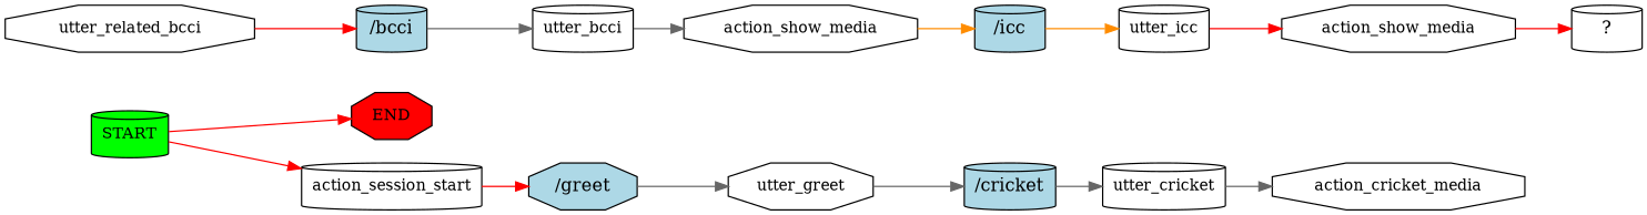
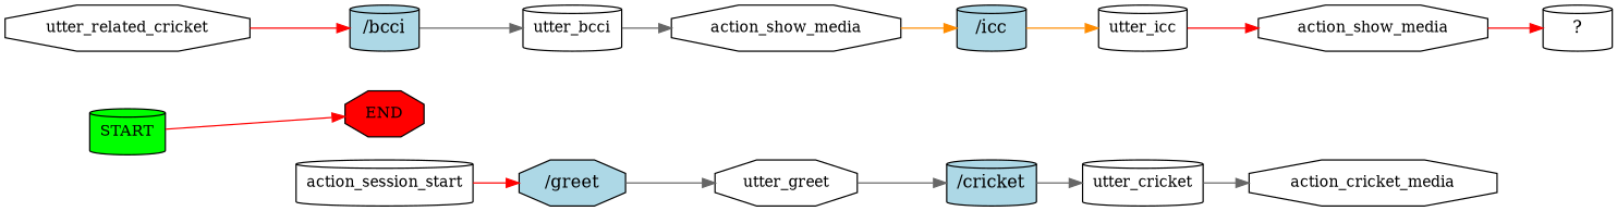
  digraph {
    rankdir=LR
    node [fontsize=12 shape=cylinder]
    edge [color=red]
    n1 [fillcolor=green label=START style=filled]
    n2 [fillcolor=red label=END shape=octagon style=filled]
    n3 [label=action_session_start]
    n4 [fillcolor=lightblue label="/greet" shape=octagon style=filled fontsize=""]
    n5 [label=utter_greet shape=octagon]
    n6 [fillcolor=lightblue label="/cricket" style=filled fontsize=""]
    n7 [label=utter_cricket]
    n8 [label=action_cricket_media shape=octagon]
-   n9 [label=utter_related_bcci shape=octagon]
+   n9 [label=utter_related_cricket shape=octagon]
    n10 [fillcolor=lightblue label="/bcci" style=filled fontsize=""]
    n11 [label=utter_bcci]
    n12 [label=action_show_media shape=octagon]
    n13 [fillcolor=lightblue label="/icc" style=filled fontsize=""]
    n14 [label=utter_icc]
    n15 [label=action_show_media shape=octagon]
    n16 [label="  ?  " fontsize=""]
    n1 -> n2
-   n1 -> n3
    n3 -> n4
    n4 -> n5 [color=gray40]
    n5 -> n6 [color=gray40]
    n6 -> n7 [color=gray40]
    n7 -> n8 [color=gray40]
    n9 -> n10
    n10 -> n11 [color=gray40]
    n11 -> n12 [color=gray40]
    n12 -> n13 [color=darkorange]
    n13 -> n14 [color=darkorange]
    n14 -> n15
    n15 -> n16
  }
